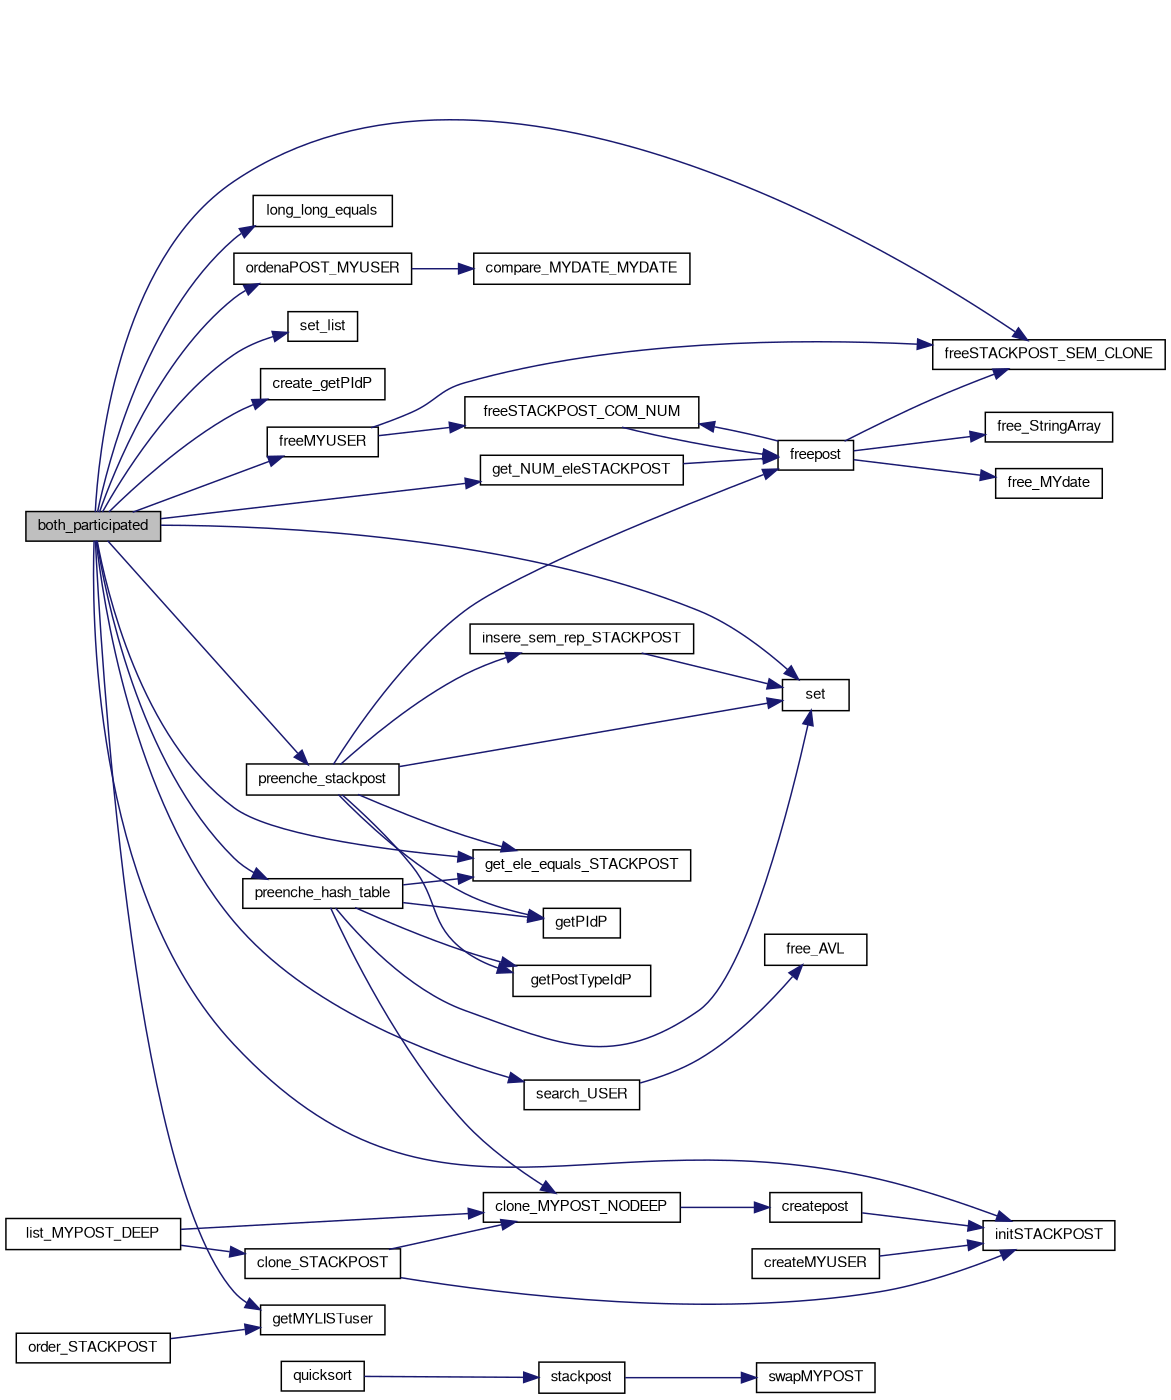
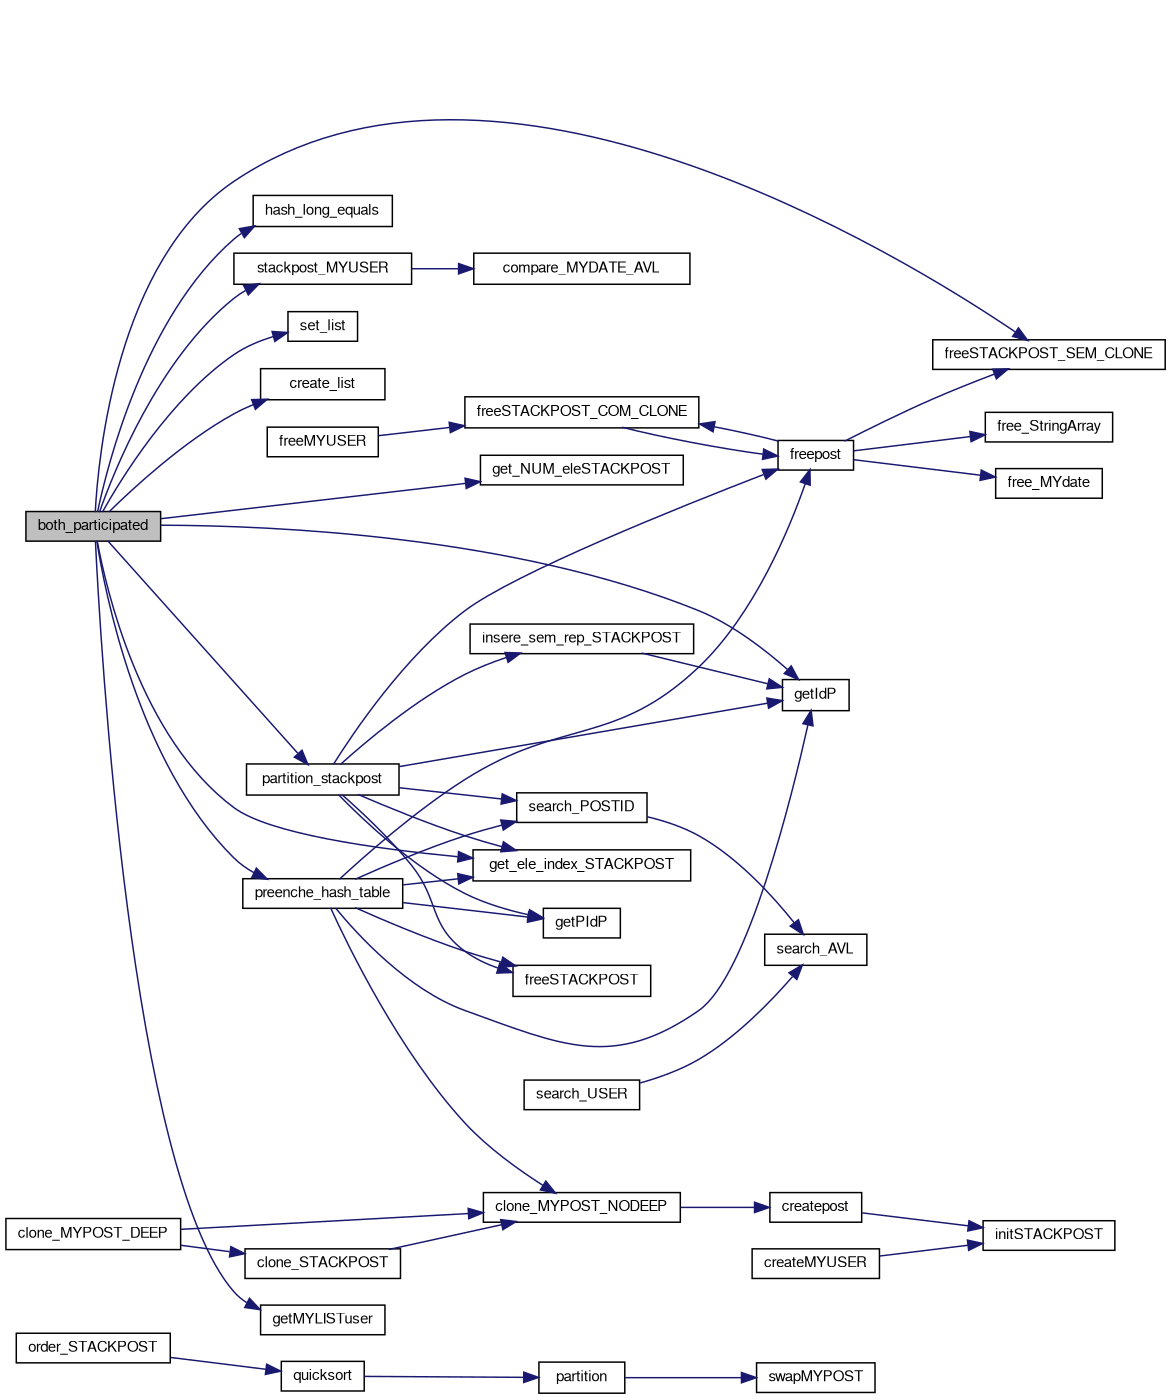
  digraph {
    rankdir=LR
    node [color=black fillcolor=white fontname=FreeSans fontsize=10 shape=record style=filled]
    edge [color=midnightblue fontname=FreeSans fontsize=10 labelfontname=FreeSans labelfontsize=10 style=solid]
    n1 [fillcolor=grey75 fontcolor=black height=0.2 label=both_participated width=0.4]
-   n2 [height=0.2 label=create_getPIdP width=0.4]
+   n2 [height=0.2 label=create_list width=0.4]
    n3 [height=0.2 label=freeMYUSER width=0.4]
    n4 [height=0.2 label=freeSTACKPOST_SEM_CLONE width=0.4]
-   n5 [height=0.2 label=get_ele_equals_STACKPOST width=0.4]
+   n5 [height=0.2 label=get_ele_index_STACKPOST width=0.4]
    n6 [height=0.2 label=get_NUM_eleSTACKPOST width=0.4]
-   n7 [height=0.2 label=set width=0.4]
+   n7 [height=0.2 label=getIdP width=0.4]
    n8 [height=0.2 label=getMYLISTuser width=0.4]
-   n9 [height=0.2 label=long_long_equals width=0.4]
+   n9 [height=0.2 label=hash_long_equals width=0.4]
    n10 [height=0.2 label=initSTACKPOST width=0.4]
-   n11 [height=0.2 label=ordenaPOST_MYUSER width=0.4]
+   n11 [height=0.2 label=stackpost_MYUSER width=0.4]
    n12 [height=0.2 label=preenche_hash_table width=0.4]
-   n13 [height=0.2 label=preenche_stackpost width=0.4]
+   n13 [height=0.2 label=partition_stackpost width=0.4]
    n14 [height=0.2 label=search_USER width=0.4]
    n15 [height=0.2 label=set_list width=0.4]
-   n16 [height=0.2 label=freeSTACKPOST_COM_NUM width=0.4]
-   n17 [height=0.2 label=compare_MYDATE_MYDATE width=0.4]
+   n16 [height=0.2 label=freeSTACKPOST_COM_CLONE width=0.4]
+   n17 [height=0.2 label=compare_MYDATE_AVL width=0.4]
    n18 [height=0.2 label=order_STACKPOST width=0.4]
    n19 [height=0.2 label=quicksort width=0.4]
    n20 [height=0.2 label=freepost width=0.4]
-   n21 [height=0.2 label=getPostTypeIdP width=0.4]
+   n21 [height=0.2 label=freeSTACKPOST width=0.4]
    n22 [height=0.2 label=clone_MYPOST_NODEEP width=0.4]
+   n23 [height=0.2 label=search_POSTID width=0.4]
    n24 [height=0.2 label=getPIdP width=0.4]
    n25 [height=0.2 label=insere_sem_rep_STACKPOST width=0.4]
-   n26 [height=0.2 label=free_AVL width=0.4]
+   n26 [height=0.2 label=search_AVL width=0.4]
    n27 [height=0.2 label=free_StringArray width=0.4]
    n28 [height=0.2 label=free_MYdate width=0.4]
-   n29 [height=0.2 label=stackpost width=0.4]
+   n29 [height=0.2 label=partition width=0.4]
    n30 [height=0.2 label=swapMYPOST width=0.4]
    n31 [height=0.2 label=createpost width=0.4]
-   n32 [height=0.2 label=list_MYPOST_DEEP width=0.4]
+   n32 [height=0.2 label=clone_MYPOST_DEEP width=0.4]
    n33 [height=0.2 label=clone_STACKPOST width=0.4]
    n34 [height=0.2 label=createMYUSER width=0.4]
    n1 -> n2
-   n1 -> n3
    n1 -> n4
    n1 -> n5
    n1 -> n6
    n1 -> n7
    n1 -> n8
    n1 -> n9
-   n1 -> n10
    n1 -> n11
    n1 -> n12
    n1 -> n13
-   n1 -> n14
    n1 -> n15
-   n3 -> n4
    n3 -> n16
    n11 -> n17
    n12 -> n5
    n12 -> n7
-   n6 -> n20
+   n12 -> n20
    n12 -> n21
    n12 -> n22
+   n12 -> n23
    n12 -> n24
    n13 -> n5
    n13 -> n7
    n13 -> n20
    n13 -> n21
+   n13 -> n23
    n13 -> n24
    n13 -> n25
    n14 -> n26
    n16 -> n20
-   n18 -> n8
+   n18 -> n19
    n19 -> n29
    n20 -> n4
    n20 -> n16
    n20 -> n27
    n20 -> n28
    n22 -> n31
+   n23 -> n26
    n25 -> n7
    n29 -> n30
    n31 -> n10
    n32 -> n22
    n32 -> n33
-   n33 -> n10
    n33 -> n22
    n34 -> n10
  }
